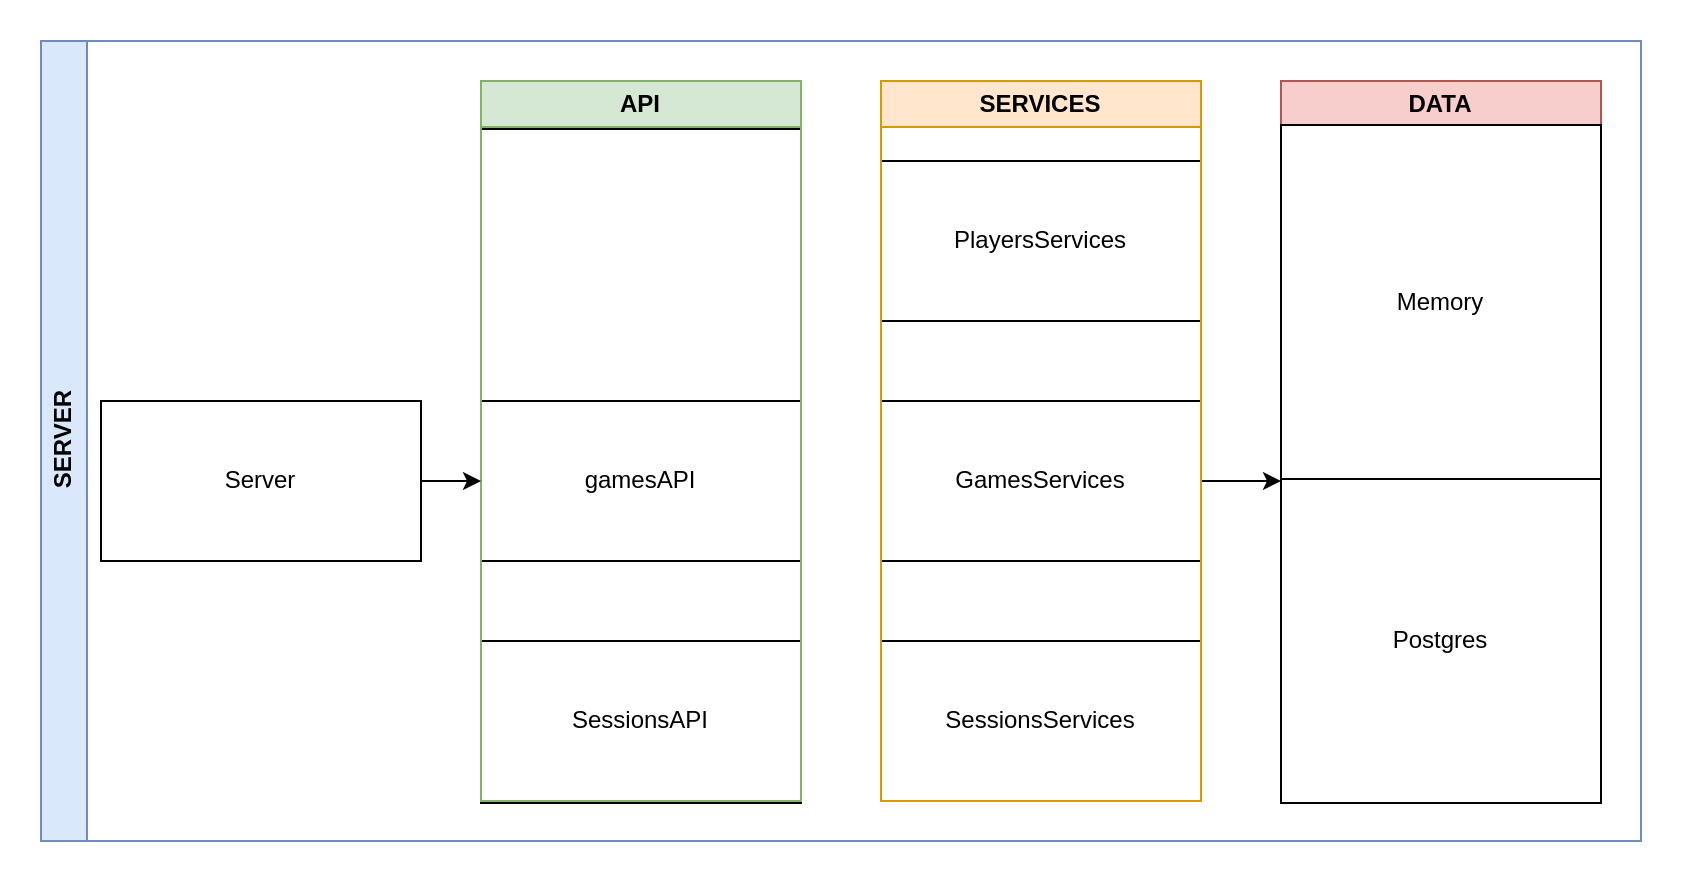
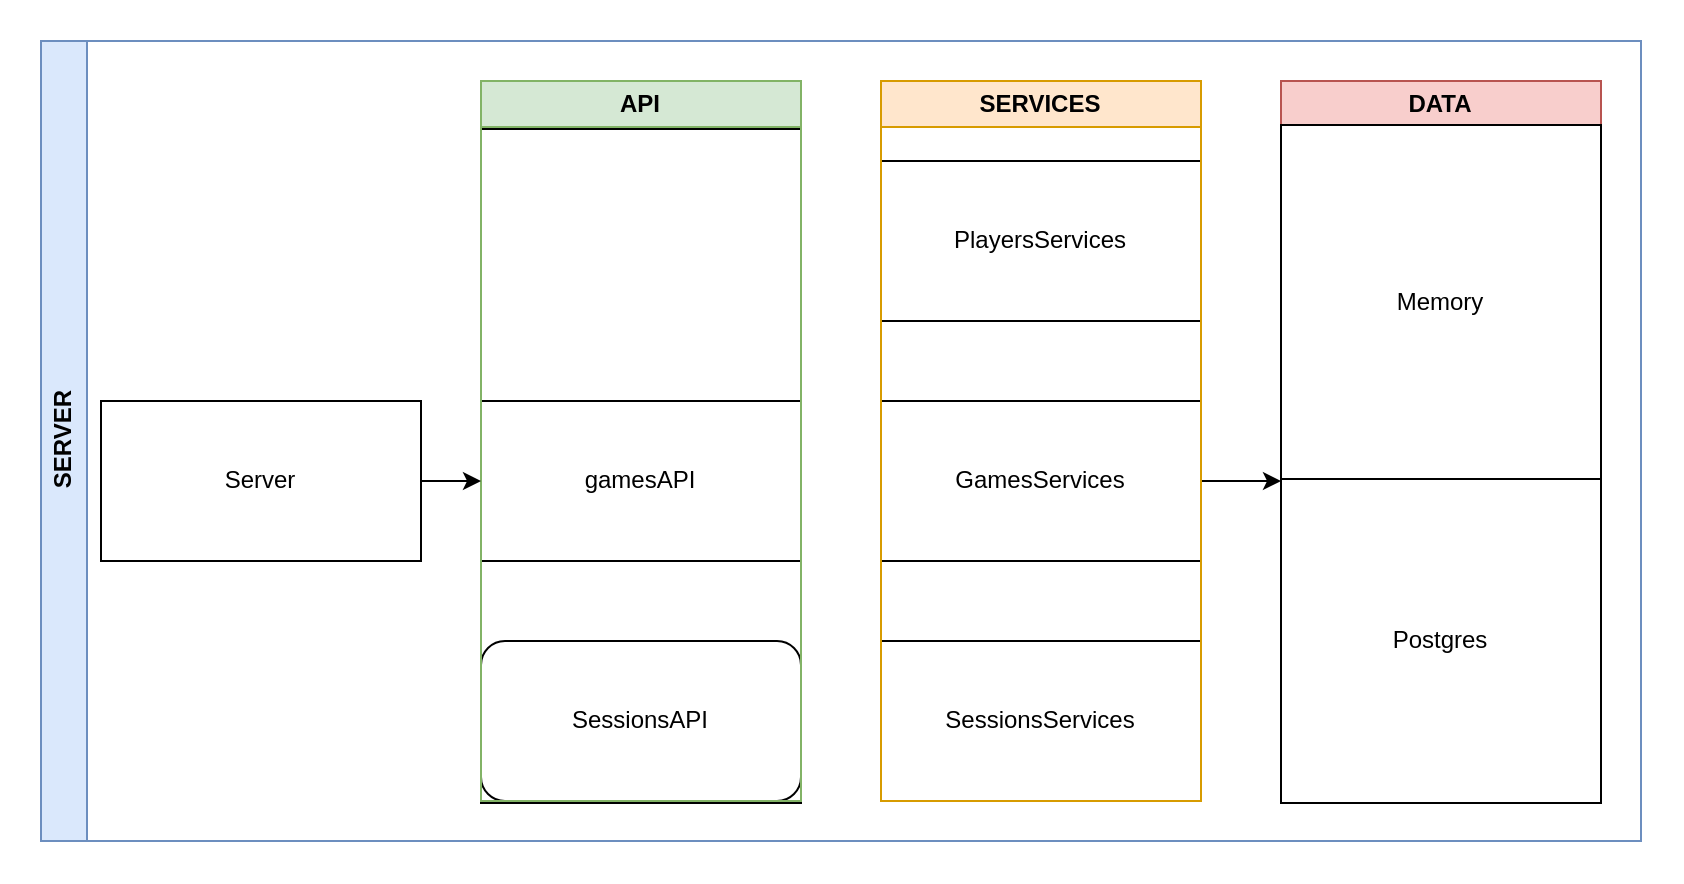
  <mxCell id="0" />
  <mxCell id="1" parent="0" />
  <mxCell id="2" value="SERVER" style="swimlane;horizontal=0;whiteSpace=wrap;html=1;fillColor=#dae8fc;strokeColor=#6c8ebf;" vertex="1" parent="1"><mxGeometry width="800" height="400" as="geometry" x="20" y="20" /></mxCell>
  <mxCell id="3" value="-" style="rounded=0;whiteSpace=wrap;html=1;" vertex="1" parent="2"><mxGeometry x="420" y="43" width="160" height="337" as="geometry" /></mxCell>
  <mxCell id="4" value="-" style="rounded=0;whiteSpace=wrap;html=1;" vertex="1" parent="2"><mxGeometry x="220" y="44" width="160" height="337" as="geometry" /></mxCell>
  <mxCell id="5" value="gamesAPI" style="rounded=0;whiteSpace=wrap;html=1;" vertex="1" parent="2"><mxGeometry x="220" y="180" width="160" height="80" as="geometry" /></mxCell>
- <mxCell id="6" value="SessionsAPI" style="rounded=0;whiteSpace=wrap;html=1;" vertex="1" parent="2"><mxGeometry x="220" y="300" width="160" height="80" as="geometry" /></mxCell>
+ <mxCell id="6" value="SessionsAPI" style="whiteSpace=wrap;html=1;rounded=1;" vertex="1" parent="2"><mxGeometry x="220" y="300" width="160" height="80" as="geometry" /></mxCell>
  <mxCell id="7" value="API" style="swimlane;whiteSpace=wrap;html=1;fillColor=#d5e8d4;strokeColor=#82b366;" vertex="1" parent="2"><mxGeometry x="220" y="20" width="160" height="360" as="geometry" /></mxCell>
  <mxCell id="8" value="PlayersServices" style="rounded=0;whiteSpace=wrap;html=1;" vertex="1" parent="2"><mxGeometry x="420" y="60" width="160" height="80" as="geometry" /></mxCell>
  <mxCell id="9" style="edgeStyle=orthogonalEdgeStyle;rounded=0;orthogonalLoop=1;jettySize=auto;html=1;" edge="1" parent="2" source="10"><mxGeometry relative="1" as="geometry"><mxPoint x="620" y="220" as="targetPoint" /></mxGeometry></mxCell>
  <mxCell id="10" value="GamesServices" style="rounded=0;whiteSpace=wrap;html=1;" vertex="1" parent="2"><mxGeometry x="420" y="180" width="160" height="80" as="geometry" /></mxCell>
  <mxCell id="11" value="SessionsServices" style="rounded=0;whiteSpace=wrap;html=1;" vertex="1" parent="2"><mxGeometry x="420" y="300" width="160" height="80" as="geometry" /></mxCell>
  <mxCell id="12" value="SERVICES" style="swimlane;whiteSpace=wrap;html=1;fillColor=#ffe6cc;strokeColor=#d79b00;" vertex="1" parent="2"><mxGeometry x="420" y="20" width="160" height="360" as="geometry" /></mxCell>
  <mxCell id="13" value="DATA" style="swimlane;whiteSpace=wrap;html=1;fillColor=#f8cecc;strokeColor=#b85450;" vertex="1" parent="2"><mxGeometry x="620" y="20" width="160" height="361" as="geometry" /></mxCell>
  <mxCell id="14" value="Memory" style="rounded=0;whiteSpace=wrap;html=1;" vertex="1" parent="13"><mxGeometry y="22" width="160" height="177" as="geometry" /></mxCell>
  <mxCell id="15" value="Postgres" style="rounded=0;whiteSpace=wrap;html=1;" vertex="1" parent="13"><mxGeometry y="199" width="160" height="162" as="geometry" /></mxCell>
  <mxCell id="16" value="Server" style="rounded=0;whiteSpace=wrap;html=1;" vertex="1" parent="2"><mxGeometry x="30" y="180" width="160" height="80" as="geometry" /></mxCell>
  <mxCell id="17" value="" style="endArrow=classic;html=1;rounded=0;exitX=1;exitY=0.5;exitDx=0;exitDy=0;" edge="1" parent="1" source="16"><mxGeometry width="50" height="50" relative="1" as="geometry"><mxPoint x="410" y="390" as="sourcePoint" /><mxPoint x="240" y="240" as="targetPoint" /></mxGeometry></mxCell>
